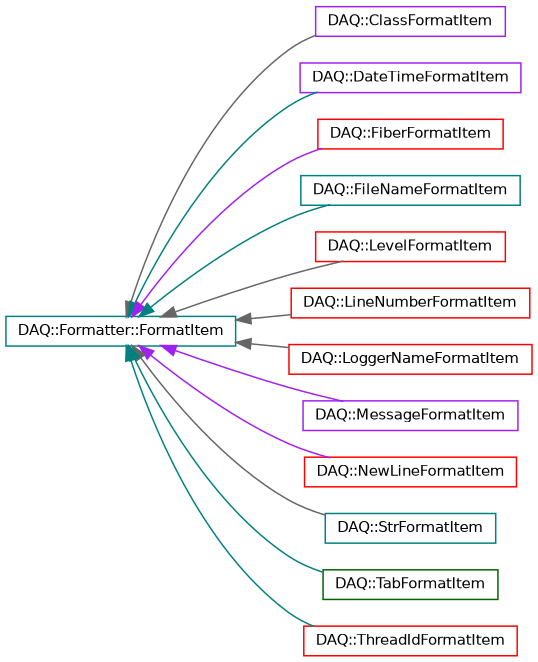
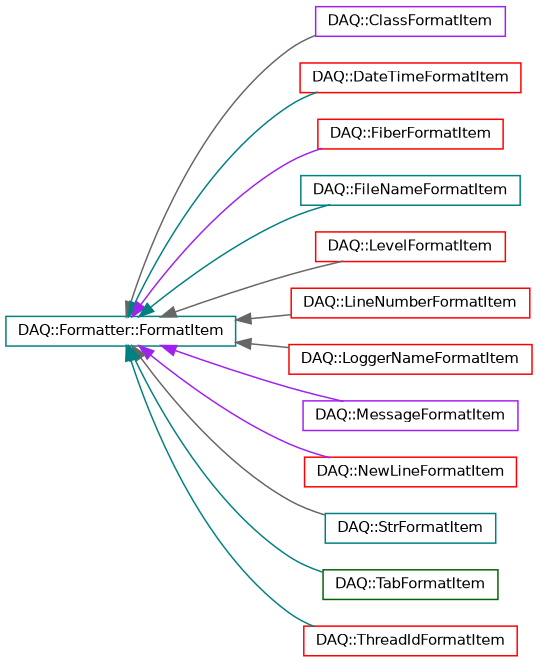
  digraph {
    rankdir=LR
    node [color=red fillcolor=white fontname=Helvetica fontsize=10 shape=record style=filled]
    edge [color=gray40 dir=back fontname=Helvetica fontsize=10 labelfontname=Helvetica labelfontsize=10 style=solid]
    n1 [color=teal height=0.2 label="DAQ::Formatter::FormatItem" width=0.4]
    n2 [color=purple height=0.2 label="DAQ::ClassFormatItem" width=0.4]
-   n3 [color=purple height=0.2 label="DAQ::DateTimeFormatItem" width=0.4]
+   n3 [height=0.2 label="DAQ::DateTimeFormatItem" width=0.4]
    n4 [height=0.2 label="DAQ::FiberFormatItem" width=0.4]
    n5 [color=teal height=0.2 label="DAQ::FileNameFormatItem" width=0.4]
    n6 [height=0.2 label="DAQ::LevelFormatItem" width=0.4]
    n7 [height=0.2 label="DAQ::LineNumberFormatItem" width=0.4]
    n8 [height=0.2 label="DAQ::LoggerNameFormatItem" width=0.4]
    n9 [color=purple height=0.2 label="DAQ::MessageFormatItem" width=0.4]
    n10 [height=0.2 label="DAQ::NewLineFormatItem" width=0.4]
    n11 [color=teal height=0.2 label="DAQ::StrFormatItem" width=0.4]
    n12 [color=darkgreen height=0.2 label="DAQ::TabFormatItem" width=0.4]
    n13 [height=0.2 label="DAQ::ThreadIdFormatItem" width=0.4]
    n1 -> n2
    n1 -> n3 [color=teal]
    n1 -> n4 [color=purple]
    n1 -> n5 [color=teal]
    n1 -> n6
    n1 -> n7
    n1 -> n8
    n1 -> n9 [color=purple]
    n1 -> n10 [color=purple]
    n1 -> n11
    n1 -> n12 [color=teal]
    n1 -> n13 [color=teal]
  }
